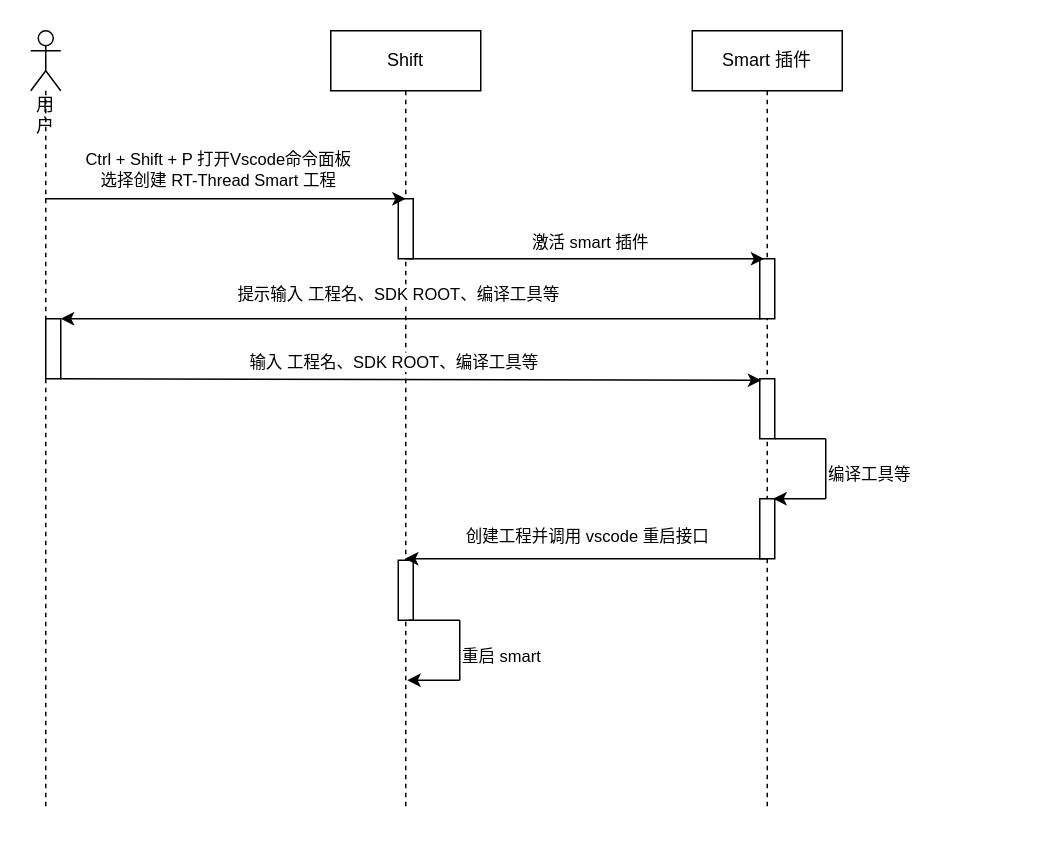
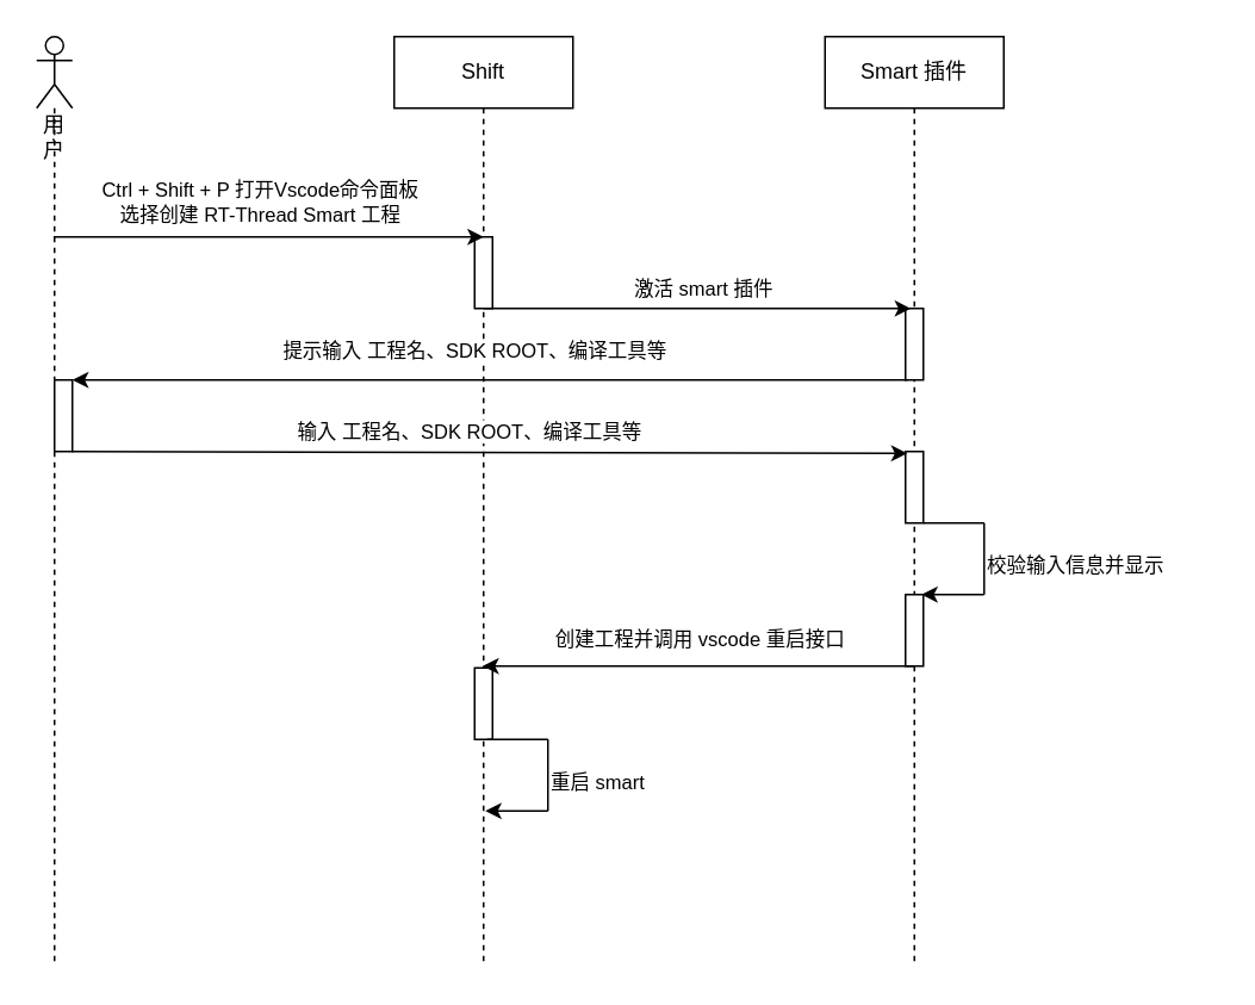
  <mxCell id="0" />
  <mxCell id="1" parent="0" />
  <mxCell id="2" value="Shift" style="shape=umlLifeline;perimeter=lifelinePerimeter;whiteSpace=wrap;html=1;container=1;collapsible=0;recursiveResize=0;outlineConnect=0;" vertex="1" parent="1"><mxGeometry x="220" y="20" width="100" height="520" as="geometry" /></mxCell>
  <mxCell id="3" value="" style="html=1;points=[];perimeter=orthogonalPerimeter;" vertex="1" parent="2"><mxGeometry x="45" y="112" width="10" height="40" as="geometry" /></mxCell>
  <mxCell id="4" value="" style="html=1;points=[];perimeter=orthogonalPerimeter;" vertex="1" parent="2"><mxGeometry x="45" y="353" width="10" height="40" as="geometry" /></mxCell>
  <mxCell id="5" value="用户" style="shape=umlLifeline;participant=umlActor;perimeter=lifelinePerimeter;whiteSpace=wrap;html=1;container=1;collapsible=0;recursiveResize=0;verticalAlign=top;spacingTop=36;outlineConnect=0;" vertex="1" parent="1"><mxGeometry x="20" y="20" width="20" height="520" as="geometry" /></mxCell>
  <mxCell id="6" value="" style="html=1;points=[];perimeter=orthogonalPerimeter;" vertex="1" parent="5"><mxGeometry x="10" y="192" width="10" height="40" as="geometry" /></mxCell>
  <mxCell id="7" value="Smart 插件" style="shape=umlLifeline;perimeter=lifelinePerimeter;whiteSpace=wrap;html=1;container=1;collapsible=0;recursiveResize=0;outlineConnect=0;" vertex="1" parent="1"><mxGeometry x="461" y="20" width="100" height="520" as="geometry" /></mxCell>
  <mxCell id="8" value="" style="html=1;points=[];perimeter=orthogonalPerimeter;" vertex="1" parent="7"><mxGeometry x="45" y="152" width="10" height="40" as="geometry" /></mxCell>
  <mxCell id="9" value="" style="html=1;points=[];perimeter=orthogonalPerimeter;" vertex="1" parent="7"><mxGeometry x="45" y="232" width="10" height="40" as="geometry" /></mxCell>
  <mxCell id="10" value="" style="html=1;points=[];perimeter=orthogonalPerimeter;" vertex="1" parent="7"><mxGeometry x="45" y="312" width="10" height="40" as="geometry" /></mxCell>
  <mxCell id="11" value="" style="endArrow=classic;html=1;rounded=0;" edge="1" parent="7"><mxGeometry width="50" height="50" relative="1" as="geometry"><mxPoint x="89" y="312" as="sourcePoint" /><mxPoint x="54" y="312" as="targetPoint" /></mxGeometry></mxCell>
  <mxCell id="12" value="" style="endArrow=none;html=1;rounded=0;" edge="1" parent="7"><mxGeometry width="50" height="50" relative="1" as="geometry"><mxPoint x="55" y="272" as="sourcePoint" /><mxPoint x="89" y="272" as="targetPoint" /></mxGeometry></mxCell>
  <mxCell id="13" value="" style="endArrow=classic;html=1;rounded=0;entryX=0.5;entryY=0;entryDx=0;entryDy=0;entryPerimeter=0;" edge="1" parent="1" target="3"><mxGeometry width="50" height="50" relative="1" as="geometry"><mxPoint x="29.5" y="132" as="sourcePoint" /><mxPoint x="260" y="132" as="targetPoint" /></mxGeometry></mxCell>
  <mxCell id="14" value="Ctrl + Shift + P 打开Vscode命令面板&lt;br&gt;选择创建 RT-Thread Smart 工程" style="edgeLabel;html=1;align=center;verticalAlign=middle;resizable=0;points=[];" vertex="1" connectable="0" parent="13"><mxGeometry x="-0.215" y="-2" relative="1" as="geometry"><mxPoint x="21" y="-22" as="offset" /></mxGeometry></mxCell>
  <mxCell id="15" value="" style="endArrow=classic;html=1;rounded=0;entryX=0.3;entryY=0;entryDx=0;entryDy=0;entryPerimeter=0;" edge="1" parent="1"><mxGeometry width="50" height="50" relative="1" as="geometry"><mxPoint x="270" y="172" as="sourcePoint" /><mxPoint x="509" y="172" as="targetPoint" /></mxGeometry></mxCell>
  <mxCell id="16" value="激活 smart 插件" style="edgeLabel;html=1;align=center;verticalAlign=middle;resizable=0;points=[];" vertex="1" connectable="0" parent="15"><mxGeometry x="-0.215" y="-2" relative="1" as="geometry"><mxPoint x="28" y="-14" as="offset" /></mxGeometry></mxCell>
  <mxCell id="17" value="" style="endArrow=classic;html=1;rounded=0;exitX=0.1;exitY=0.333;exitDx=0;exitDy=0;exitPerimeter=0;" edge="1" parent="1" target="6"><mxGeometry width="50" height="50" relative="1" as="geometry"><mxPoint x="507" y="211.96" as="sourcePoint" /><mxPoint x="270" y="212" as="targetPoint" /></mxGeometry></mxCell>
  <mxCell id="18" value="提示输入 工程名、SDK ROOT、编译工具等" style="edgeLabel;html=1;align=center;verticalAlign=middle;resizable=0;points=[];" vertex="1" connectable="0" parent="17"><mxGeometry x="-0.215" y="-2" relative="1" as="geometry"><mxPoint x="-59" y="-14" as="offset" /></mxGeometry></mxCell>
  <mxCell id="19" value="" style="endArrow=classic;html=1;rounded=0;entryX=0.1;entryY=0.675;entryDx=0;entryDy=0;entryPerimeter=0;" edge="1" parent="1"><mxGeometry width="50" height="50" relative="1" as="geometry"><mxPoint x="39.75" y="252" as="sourcePoint" /><mxPoint x="507" y="253" as="targetPoint" /></mxGeometry></mxCell>
  <mxCell id="20" value="输入 工程名、SDK ROOT、编译工具等" style="edgeLabel;html=1;align=center;verticalAlign=middle;resizable=0;points=[];" vertex="1" connectable="0" parent="19"><mxGeometry x="-0.215" y="-2" relative="1" as="geometry"><mxPoint x="39" y="-14" as="offset" /></mxGeometry></mxCell>
  <mxCell id="21" value="" style="endArrow=classic;html=1;rounded=0;" edge="1" parent="1"><mxGeometry width="50" height="50" relative="1" as="geometry"><mxPoint x="511" y="372" as="sourcePoint" /><mxPoint x="269.5" y="372" as="targetPoint" /></mxGeometry></mxCell>
  <mxCell id="22" value="创建工程并调用 vscode 重启接口" style="edgeLabel;html=1;align=center;verticalAlign=middle;resizable=0;points=[];" vertex="1" connectable="0" parent="21"><mxGeometry x="-0.215" y="-2" relative="1" as="geometry"><mxPoint x="-26" y="-14" as="offset" /></mxGeometry></mxCell>
  <mxCell id="23" value="" style="endArrow=none;html=1;rounded=0;" edge="1" parent="1"><mxGeometry width="50" height="50" relative="1" as="geometry"><mxPoint x="550" y="332" as="sourcePoint" /><mxPoint x="550" y="292" as="targetPoint" /></mxGeometry></mxCell>
- <mxCell id="24" value="&lt;span style=&quot;color: rgb(0, 0, 0); font-family: helvetica; font-size: 11px; font-style: normal; font-weight: 400; letter-spacing: normal; text-align: center; text-indent: 0px; text-transform: none; word-spacing: 0px; background-color: rgb(255, 255, 255); display: inline; float: none;&quot;&gt;编译工具等&lt;/span&gt;" style="text;whiteSpace=wrap;html=1;" vertex="1" parent="1"><mxGeometry x="550" y="302" width="130" height="30" as="geometry" /></mxCell>
+ <mxCell id="24" value="&lt;span style=&quot;color: rgb(0, 0, 0); font-family: helvetica; font-size: 11px; font-style: normal; font-weight: 400; letter-spacing: normal; text-align: center; text-indent: 0px; text-transform: none; word-spacing: 0px; background-color: rgb(255, 255, 255); display: inline; float: none;&quot;&gt;校验输入信息并显示&lt;/span&gt;" style="text;whiteSpace=wrap;html=1;" vertex="1" parent="1"><mxGeometry x="550" y="302" width="130" height="30" as="geometry" /></mxCell>
  <mxCell id="25" value="" style="endArrow=classic;html=1;rounded=0;" edge="1" parent="1"><mxGeometry width="50" height="50" relative="1" as="geometry"><mxPoint x="306" y="453" as="sourcePoint" /><mxPoint x="271" y="453" as="targetPoint" /></mxGeometry></mxCell>
  <mxCell id="26" value="" style="endArrow=none;html=1;rounded=0;" edge="1" parent="1"><mxGeometry width="50" height="50" relative="1" as="geometry"><mxPoint x="272" y="413" as="sourcePoint" /><mxPoint x="306" y="413" as="targetPoint" /></mxGeometry></mxCell>
  <mxCell id="27" value="" style="endArrow=none;html=1;rounded=0;" edge="1" parent="1"><mxGeometry width="50" height="50" relative="1" as="geometry"><mxPoint x="306" y="453" as="sourcePoint" /><mxPoint x="306" y="413" as="targetPoint" /></mxGeometry></mxCell>
  <mxCell id="28" value="&lt;span style=&quot;color: rgb(0 , 0 , 0) ; font-family: &amp;#34;helvetica&amp;#34; ; font-size: 11px ; font-style: normal ; font-weight: 400 ; letter-spacing: normal ; text-align: center ; text-indent: 0px ; text-transform: none ; word-spacing: 0px ; background-color: rgb(255 , 255 , 255) ; display: inline ; float: none&quot;&gt;重启 smart&lt;/span&gt;" style="text;whiteSpace=wrap;html=1;" vertex="1" parent="1"><mxGeometry x="306" y="423" width="130" height="30" as="geometry" /></mxCell>
